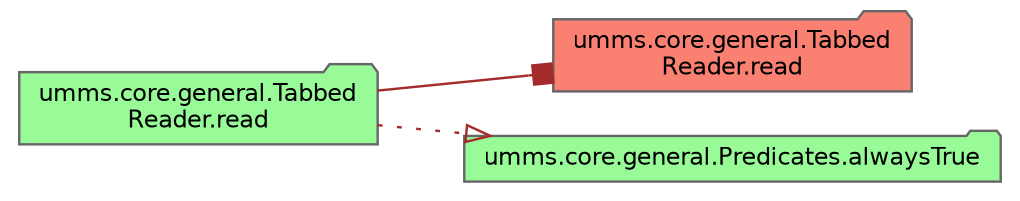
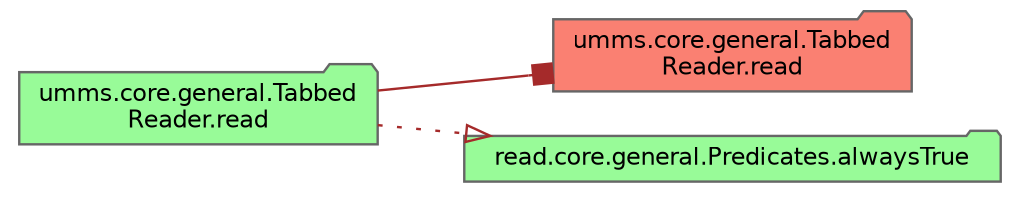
  digraph {
    rankdir=LR
    node [color=gray40 fillcolor=palegreen fontname=Helvetica fontsize=10 shape=folder style=filled]
    edge [color=brown fontname=Helvetica fontsize=10 labelfontname=Helvetica labelfontsize=10]
    n1 [fontcolor=black height=0.2 label="umms.core.general.Tabbed\lReader.read" width=0.4]
    n2 [fillcolor=salmon height=0.2 label="umms.core.general.Tabbed\lReader.read" width=0.4]
-   n3 [height=0.2 label="umms.core.general.Predicates.alwaysTrue" width=0.4]
+   n3 [height=0.2 label="read.core.general.Predicates.alwaysTrue" width=0.4]
    n1 -> n2 [style=solid arrowhead=box]
    n1 -> n3 [style=dotted arrowhead=onormal]
  }
